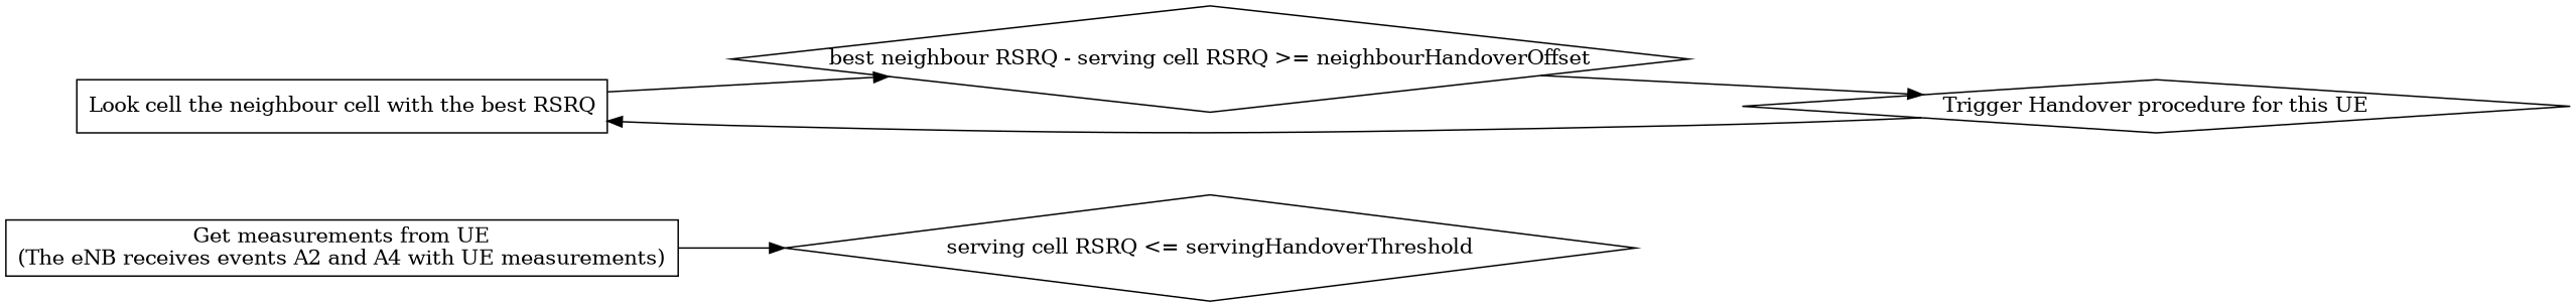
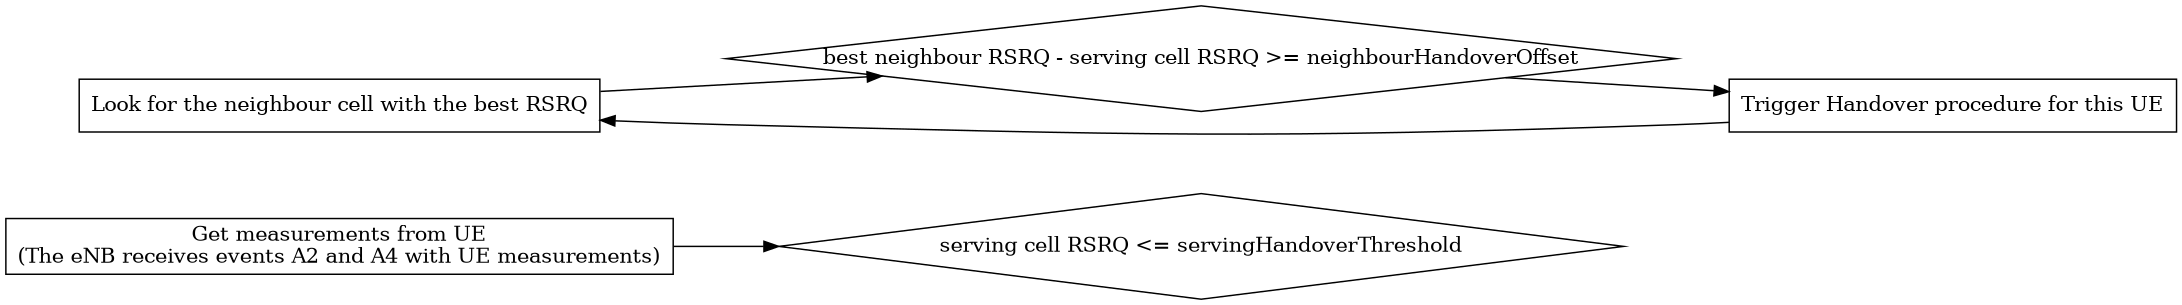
  digraph {
    rankdir=LR
    node [shape=box]
    n1 [label="Get measurements from UE\n(The eNB receives events A2 and A4 with UE measurements)"]
    n2 [fixedsize=true height=1.0 label="serving cell RSRQ <= servingHandoverThreshold" shape=diamond width=8]
-   n3 [label="Look cell the neighbour cell with the best RSRQ"]
+   n3 [label="Look for the neighbour cell with the best RSRQ"]
    n4 [fixedsize=true height=1.0 label="best neighbour RSRQ - serving cell RSRQ >= neighbourHandoverOffset" shape=diamond width=9]
-   n5 [label="Trigger Handover procedure for this UE" shape=diamond]
+   n5 [label="Trigger Handover procedure for this UE"]
    n1 -> n2
    n3 -> n4
    n4 -> n5
    n5 -> n3
  }
